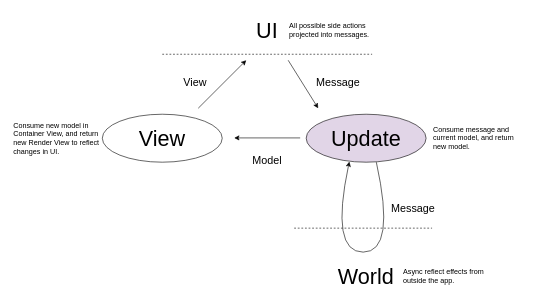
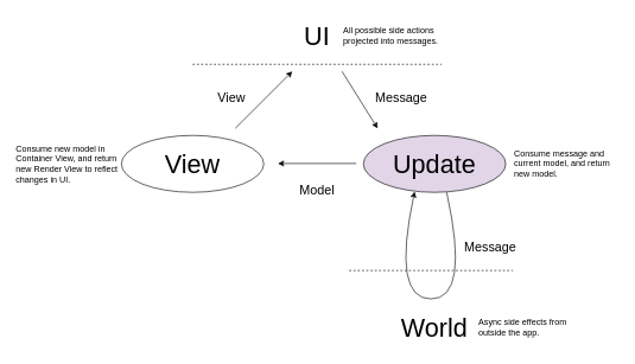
  <mxCell id="0" />
  <mxCell id="1" parent="0" />
  <mxCell id="2" value="" style="endArrow=none;dashed=1;html=1;" parent="1" edge="1"><mxGeometry width="50" height="50" relative="1" as="geometry"><mxPoint x="270" y="90" as="sourcePoint" /><mxPoint x="620" y="90" as="targetPoint" /></mxGeometry></mxCell>
  <mxCell id="3" value="&lt;font style=&quot;font-size: 36px&quot;&gt;UI&lt;/font&gt;" style="text;html=1;strokeColor=none;fillColor=none;align=center;verticalAlign=middle;whiteSpace=wrap;rounded=0;" parent="1" vertex="1"><mxGeometry x="370" y="20" width="150" height="60" as="geometry" /></mxCell>
  <mxCell id="4" value="All possible side actions projected into messages." style="text;html=1;strokeColor=none;fillColor=none;align=left;verticalAlign=middle;whiteSpace=wrap;rounded=0;" parent="1" vertex="1"><mxGeometry x="480" y="22.5" width="170" height="55" as="geometry" /></mxCell>
  <mxCell id="5" value="" style="endArrow=classic;html=1;" parent="1" edge="1"><mxGeometry width="50" height="50" relative="1" as="geometry"><mxPoint x="480" y="100" as="sourcePoint" /><mxPoint x="530" y="180" as="targetPoint" /></mxGeometry></mxCell>
  <mxCell id="6" value="&lt;font style=&quot;font-size: 36px&quot;&gt;Update&lt;/font&gt;" style="ellipse;whiteSpace=wrap;html=1;fillColor=#e1d5e7;" parent="1" vertex="1"><mxGeometry x="510" y="190" width="200" height="80" as="geometry" /></mxCell>
  <mxCell id="7" value="&lt;font style=&quot;font-size: 18px&quot;&gt;Message&lt;/font&gt;" style="text;html=1;strokeColor=none;fillColor=none;align=left;verticalAlign=middle;whiteSpace=wrap;rounded=0;" parent="1" vertex="1"><mxGeometry x="525" y="110" width="170" height="55" as="geometry" /></mxCell>
  <mxCell id="8" value="Consume message and current model, and return new model." style="text;html=1;strokeColor=none;fillColor=none;align=left;verticalAlign=middle;whiteSpace=wrap;rounded=0;" parent="1" vertex="1"><mxGeometry x="720" y="202.5" width="150" height="55" as="geometry" /></mxCell>
  <mxCell id="9" value="" style="endArrow=none;dashed=1;html=1;" parent="1" edge="1"><mxGeometry width="50" height="50" relative="1" as="geometry"><mxPoint x="490" y="380" as="sourcePoint" /><mxPoint x="720" y="380" as="targetPoint" /></mxGeometry></mxCell>
  <mxCell id="10" value="&lt;font style=&quot;font-size: 36px&quot;&gt;World&lt;/font&gt;" style="text;html=1;strokeColor=none;fillColor=none;align=center;verticalAlign=middle;whiteSpace=wrap;rounded=0;" parent="1" vertex="1"><mxGeometry x="535" y="430" width="150" height="60" as="geometry" /></mxCell>
  <mxCell id="11" value="" style="curved=1;endArrow=classic;html=1;exitX=0.585;exitY=1;exitDx=0;exitDy=0;entryX=0.36;entryY=0.988;entryDx=0;entryDy=0;exitPerimeter=0;entryPerimeter=0;" parent="1" source="6" target="6" edge="1"><mxGeometry width="50" height="50" relative="1" as="geometry"><mxPoint x="420" y="550" as="sourcePoint" /><mxPoint x="470" y="500" as="targetPoint" /><Array as="points"><mxPoint x="660" y="420" /><mxPoint x="550" y="420" /></Array></mxGeometry></mxCell>
  <mxCell id="12" value="&lt;font style=&quot;font-size: 18px&quot;&gt;Message&lt;/font&gt;" style="text;html=1;strokeColor=none;fillColor=none;align=left;verticalAlign=middle;whiteSpace=wrap;rounded=0;" parent="1" vertex="1"><mxGeometry x="650" y="320" width="170" height="55" as="geometry" /></mxCell>
  <mxCell id="13" value="&lt;font style=&quot;font-size: 36px&quot;&gt;View&lt;/font&gt;" style="ellipse;whiteSpace=wrap;html=1;" parent="1" vertex="1"><mxGeometry x="170" y="190" width="200" height="80" as="geometry" /></mxCell>
  <mxCell id="14" value="" style="endArrow=classic;html=1;" parent="1" edge="1"><mxGeometry width="50" height="50" relative="1" as="geometry"><mxPoint x="500" y="229.5" as="sourcePoint" /><mxPoint x="390" y="229.5" as="targetPoint" /></mxGeometry></mxCell>
  <mxCell id="15" value="&lt;font style=&quot;font-size: 18px&quot;&gt;Model&lt;/font&gt;" style="text;html=1;strokeColor=none;fillColor=none;align=center;verticalAlign=middle;whiteSpace=wrap;rounded=0;" parent="1" vertex="1"><mxGeometry x="400" y="240" width="90" height="55" as="geometry" /></mxCell>
  <mxCell id="16" value="" style="endArrow=classic;html=1;" parent="1" edge="1"><mxGeometry width="50" height="50" relative="1" as="geometry"><mxPoint x="330" y="180" as="sourcePoint" /><mxPoint x="410" y="100" as="targetPoint" /></mxGeometry></mxCell>
  <mxCell id="17" value="Consume new model in Container View, and return new Render View to reflect changes in UI.&amp;nbsp;" style="text;html=1;strokeColor=none;fillColor=none;align=left;verticalAlign=middle;whiteSpace=wrap;rounded=0;" parent="1" vertex="1"><mxGeometry y="202.5" width="150" height="55" as="geometry" x="20" /></mxCell>
  <mxCell id="18" value="&lt;span style=&quot;font-size: 18px&quot;&gt;View&lt;/span&gt;" style="text;html=1;strokeColor=none;fillColor=none;align=center;verticalAlign=middle;whiteSpace=wrap;rounded=0;" parent="1" vertex="1"><mxGeometry x="280" y="110" width="90" height="55" as="geometry" /></mxCell>
- <mxCell id="19" value="Async reflect effects from outside the app." style="text;html=1;strokeColor=none;fillColor=none;align=left;verticalAlign=middle;whiteSpace=wrap;rounded=0;" vertex="1" parent="1"><mxGeometry x="670" y="432.5" width="150" height="55" as="geometry" /></mxCell>
+ <mxCell id="19" value="Async side effects from outside the app." style="text;html=1;strokeColor=none;fillColor=none;align=left;verticalAlign=middle;whiteSpace=wrap;rounded=0;" vertex="1" parent="1"><mxGeometry x="670" y="432.5" width="150" height="55" as="geometry" /></mxCell>
